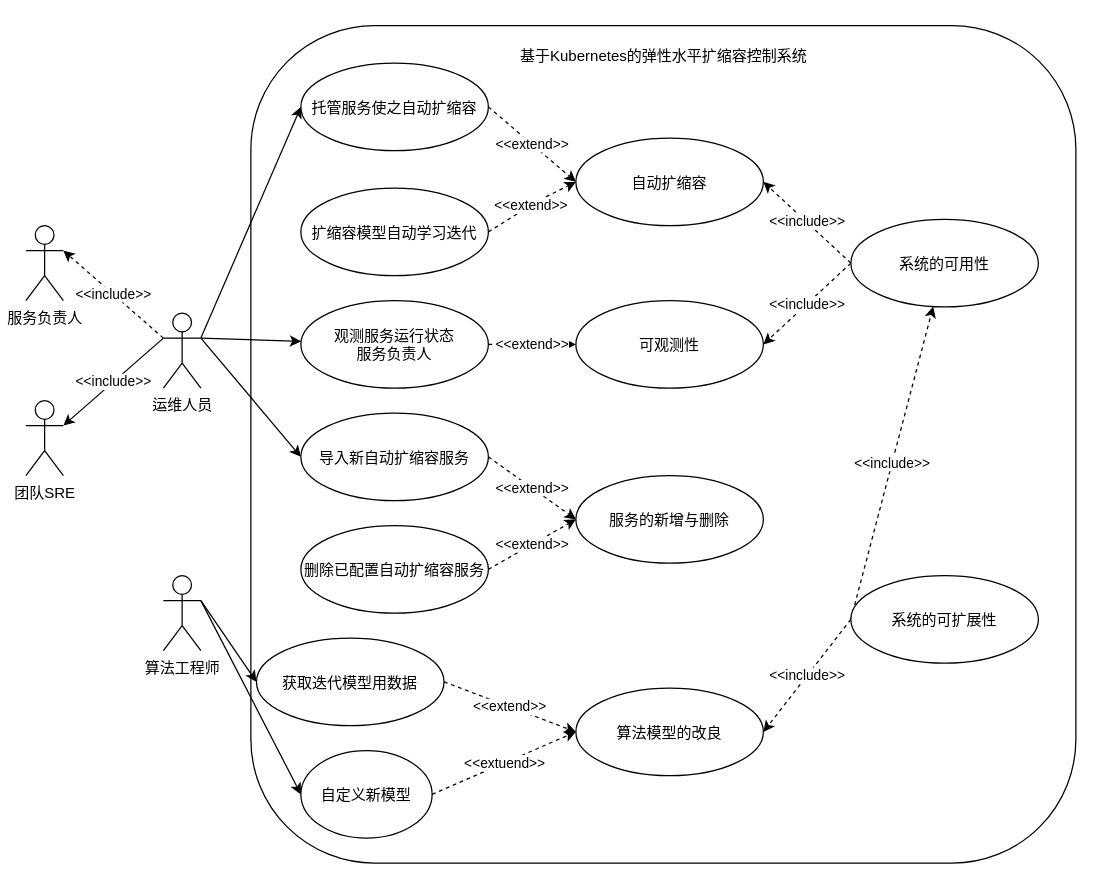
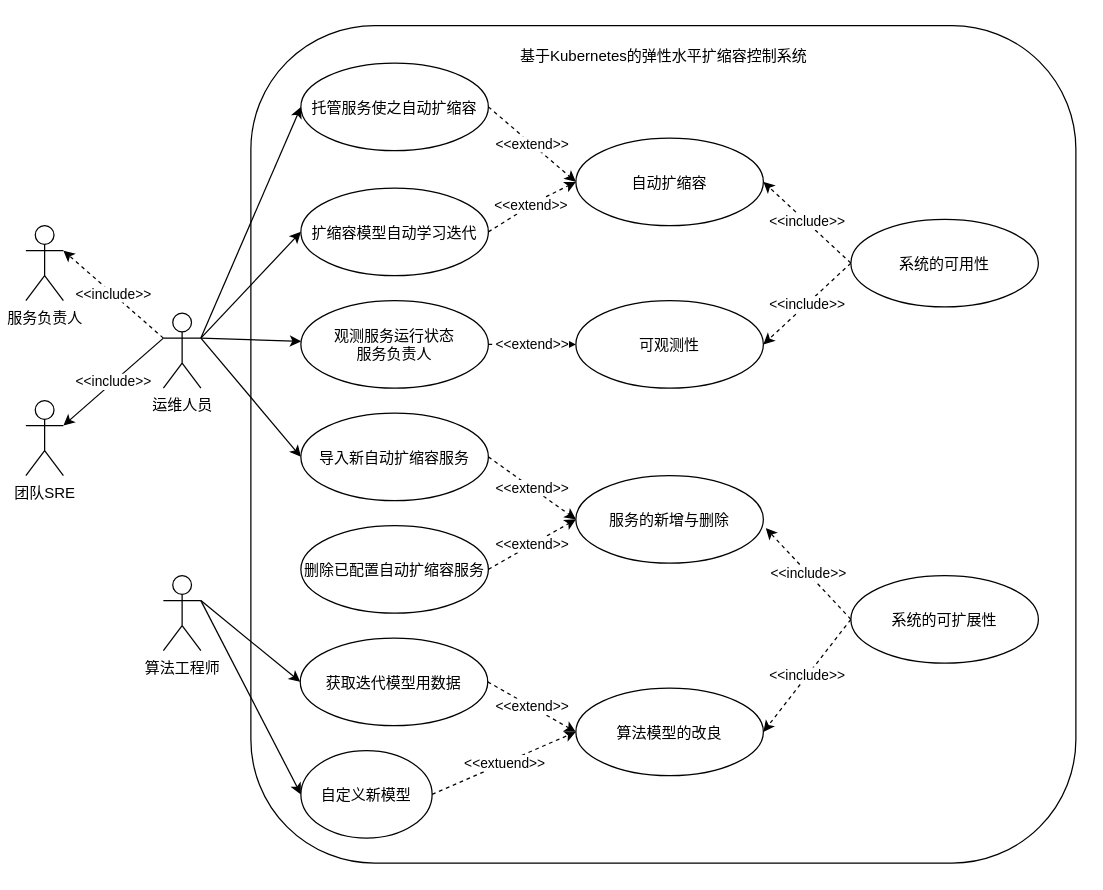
  <mxCell id="0" />
  <mxCell id="1" parent="0" />
  <mxCell id="2" value="" style="rounded=1;whiteSpace=wrap;html=1;fillColor=none;movable=1;resizable=1;rotatable=1;deletable=1;editable=1;connectable=1;" vertex="1" parent="1"><mxGeometry x="200" y="20" width="660" height="670" as="geometry" /></mxCell>
  <mxCell id="3" value="&amp;lt;&amp;lt;include&amp;gt;&amp;gt;" style="edgeStyle=none;html=1;exitX=0;exitY=0.333;exitDx=0;exitDy=0;exitPerimeter=0;entryX=1;entryY=0.333;entryDx=0;entryDy=0;entryPerimeter=0;dashed=1;" edge="1" parent="1" source="9" target="10"><mxGeometry relative="1" as="geometry" /></mxCell>
  <mxCell id="4" value="&amp;lt;&amp;lt;include&amp;gt;&amp;gt;" style="edgeStyle=none;html=1;exitX=0;exitY=0.333;exitDx=0;exitDy=0;exitPerimeter=0;entryX=1;entryY=0.333;entryDx=0;entryDy=0;entryPerimeter=0;dashed=0;" edge="1" parent="1" source="9" target="19"><mxGeometry relative="1" as="geometry" /></mxCell>
  <mxCell id="5" style="edgeStyle=none;html=1;exitX=1;exitY=0.333;exitDx=0;exitDy=0;exitPerimeter=0;entryX=0;entryY=0.5;entryDx=0;entryDy=0;" edge="1" parent="1" source="9" target="15"><mxGeometry relative="1" as="geometry" /></mxCell>
+ <mxCell id="6" style="edgeStyle=none;html=1;exitX=1;exitY=0.333;exitDx=0;exitDy=0;exitPerimeter=0;entryX=0;entryY=0.5;entryDx=0;entryDy=0;" edge="1" parent="1" source="9" target="29"><mxGeometry relative="1" as="geometry" /></mxCell>
  <mxCell id="7" style="edgeStyle=none;html=1;exitX=1;exitY=0.333;exitDx=0;exitDy=0;exitPerimeter=0;" edge="1" parent="1" source="9" target="33"><mxGeometry relative="1" as="geometry" /></mxCell>
  <mxCell id="8" style="edgeStyle=none;html=1;exitX=1;exitY=0.333;exitDx=0;exitDy=0;exitPerimeter=0;entryX=0;entryY=0.5;entryDx=0;entryDy=0;" edge="1" parent="1" source="9" target="14"><mxGeometry relative="1" as="geometry" /></mxCell>
  <mxCell id="9" value="运维人员" style="shape=umlActor;verticalLabelPosition=bottom;verticalAlign=top;html=1;" vertex="1" parent="1"><mxGeometry x="130" y="250" width="30" height="60" as="geometry" /></mxCell>
  <mxCell id="10" value="服务负责人" style="shape=umlActor;verticalLabelPosition=bottom;verticalAlign=top;html=1;" vertex="1" parent="1"><mxGeometry x="20" y="180" width="30" height="60" as="geometry" /></mxCell>
  <mxCell id="11" style="edgeStyle=none;html=1;exitX=1;exitY=0.333;exitDx=0;exitDy=0;exitPerimeter=0;entryX=0;entryY=0.5;entryDx=0;entryDy=0;" edge="1" parent="1" source="13" target="17"><mxGeometry relative="1" as="geometry" /></mxCell>
  <mxCell id="12" style="edgeStyle=none;html=1;exitX=1;exitY=0.333;exitDx=0;exitDy=0;exitPerimeter=0;entryX=0;entryY=0.5;entryDx=0;entryDy=0;" edge="1" parent="1" source="13" target="18"><mxGeometry relative="1" as="geometry" /></mxCell>
  <mxCell id="13" value="算法工程师" style="shape=umlActor;verticalLabelPosition=bottom;verticalAlign=top;html=1;" vertex="1" parent="1"><mxGeometry x="130" y="460" width="30" height="60" as="geometry" /></mxCell>
  <mxCell id="14" value="导入新自动扩缩容服务" style="ellipse;" vertex="1" parent="1"><mxGeometry x="240" y="330" width="150" height="70" as="geometry" /></mxCell>
  <mxCell id="15" value="托管服务使之自动扩缩容" style="ellipse;" vertex="1" parent="1"><mxGeometry x="240" y="50" width="150" height="70" as="geometry" /></mxCell>
  <mxCell id="16" value="删除已配置自动扩缩容服务" style="ellipse;" vertex="1" parent="1"><mxGeometry x="240" y="420" width="150" height="70" as="geometry" /></mxCell>
- <mxCell id="17" value="获取迭代模型用数据" style="ellipse;" vertex="1" parent="1"><mxGeometry x="204.5" y="510" width="150" height="70" as="geometry" /></mxCell>
+ <mxCell id="17" value="获取迭代模型用数据" style="ellipse;" vertex="1" parent="1"><mxGeometry x="239.5" y="510" width="150" height="70" as="geometry" /></mxCell>
  <mxCell id="18" value="自定义新模型" style="ellipse;" vertex="1" parent="1"><mxGeometry x="240" y="600" width="105" height="70" as="geometry" /></mxCell>
  <mxCell id="19" value="团队SRE" style="shape=umlActor;verticalLabelPosition=bottom;verticalAlign=top;html=1;" vertex="1" parent="1"><mxGeometry x="20" y="320" width="30" height="60" as="geometry" /></mxCell>
- <mxCell id="20" value="&amp;lt;&amp;lt;include&amp;gt;&amp;gt;" style="edgeStyle=none;html=1;exitX=0;exitY=0.5;exitDx=0;exitDy=0;dashed=1;" edge="1" parent="1" source="22" target="32"><mxGeometry relative="1" as="geometry" /></mxCell>
+ <mxCell id="20" value="&amp;lt;&amp;lt;include&amp;gt;&amp;gt;" style="edgeStyle=none;html=1;exitX=0;exitY=0.5;exitDx=0;exitDy=0;entryX=1.013;entryY=0.6;entryDx=0;entryDy=0;entryPerimeter=0;dashed=1;" edge="1" parent="1" source="22" target="25"><mxGeometry relative="1" as="geometry" /></mxCell>
  <mxCell id="21" value="&amp;lt;&amp;lt;include&amp;gt;&amp;gt;" style="edgeStyle=none;html=1;exitX=0;exitY=0.5;exitDx=0;exitDy=0;entryX=1;entryY=0.5;entryDx=0;entryDy=0;dashed=1;" edge="1" parent="1" source="22" target="28"><mxGeometry relative="1" as="geometry" /></mxCell>
  <mxCell id="22" value="系统的可扩展性" style="ellipse;" vertex="1" parent="1"><mxGeometry x="680" y="460" width="150" height="70" as="geometry" /></mxCell>
  <mxCell id="23" value="&amp;lt;&amp;lt;extend&amp;gt;&amp;gt;" style="edgeStyle=none;html=1;exitX=1;exitY=0.5;exitDx=0;exitDy=0;entryX=0;entryY=0.5;entryDx=0;entryDy=0;dashed=1;" edge="1" parent="1" source="14" target="25"><mxGeometry x="-0.0" relative="1" as="geometry"><mxPoint as="offset" /></mxGeometry></mxCell>
  <mxCell id="24" value="&amp;lt;&amp;lt;extend&amp;gt;&amp;gt;" style="edgeStyle=none;html=1;exitX=1;exitY=0.5;exitDx=0;exitDy=0;entryX=0;entryY=0.5;entryDx=0;entryDy=0;dashed=1;" edge="1" parent="1" source="16" target="25"><mxGeometry x="-0.008" relative="1" as="geometry"><mxPoint as="offset" /></mxGeometry></mxCell>
  <mxCell id="25" value="服务的新增与删除" style="ellipse;" vertex="1" parent="1"><mxGeometry x="460" y="380" width="150" height="70" as="geometry" /></mxCell>
  <mxCell id="26" value="&amp;lt;&amp;lt;extend&amp;gt;&amp;gt;" style="edgeStyle=none;html=1;exitX=1;exitY=0.5;exitDx=0;exitDy=0;entryX=0;entryY=0.5;entryDx=0;entryDy=0;dashed=1;" edge="1" parent="1" source="17" target="28"><mxGeometry relative="1" as="geometry" /></mxCell>
  <mxCell id="27" value="&amp;lt;&amp;lt;extuend&amp;gt;&amp;gt;" style="edgeStyle=none;html=1;exitX=1;exitY=0.5;exitDx=0;exitDy=0;entryX=0;entryY=0.5;entryDx=0;entryDy=0;dashed=1;" edge="1" parent="1" source="18" target="28"><mxGeometry x="-0.0" relative="1" as="geometry"><mxPoint as="offset" /></mxGeometry></mxCell>
  <mxCell id="28" value="算法模型的改良" style="ellipse;" vertex="1" parent="1"><mxGeometry x="460" y="550" width="150" height="70" as="geometry" /></mxCell>
  <mxCell id="29" value="扩缩容模型自动学习迭代" style="ellipse;" vertex="1" parent="1"><mxGeometry x="240" y="150" width="150" height="70" as="geometry" /></mxCell>
  <mxCell id="30" value="&amp;lt;&amp;lt;include&amp;gt;&amp;gt;" style="edgeStyle=none;html=1;exitX=0;exitY=0.5;exitDx=0;exitDy=0;entryX=1;entryY=0.5;entryDx=0;entryDy=0;dashed=1;" edge="1" parent="1" source="32" target="38"><mxGeometry relative="1" as="geometry" /></mxCell>
  <mxCell id="31" value="&amp;lt;&amp;lt;include&amp;gt;&amp;gt;" style="edgeStyle=none;html=1;exitX=0;exitY=0.5;exitDx=0;exitDy=0;entryX=1;entryY=0.5;entryDx=0;entryDy=0;dashed=1;" edge="1" parent="1" source="32" target="35"><mxGeometry x="0.005" relative="1" as="geometry"><mxPoint as="offset" /></mxGeometry></mxCell>
  <mxCell id="32" value="系统的可用性" style="ellipse;" vertex="1" parent="1"><mxGeometry x="680" y="175" width="150" height="70" as="geometry" /></mxCell>
  <mxCell id="33" value="观测服务运行状态&#10;服务负责人" style="ellipse;" vertex="1" parent="1"><mxGeometry x="240" y="240" width="150" height="70" as="geometry" /></mxCell>
  <mxCell id="34" value="&amp;lt;&amp;lt;extend&amp;gt;&amp;gt;" style="edgeStyle=none;html=1;dashed=1;entryX=0;entryY=0.5;entryDx=0;entryDy=0;" edge="1" parent="1" source="33" target="35"><mxGeometry relative="1" as="geometry" /></mxCell>
  <mxCell id="35" value="可观测性" style="ellipse;" vertex="1" parent="1"><mxGeometry x="460" y="240" width="150" height="70" as="geometry" /></mxCell>
  <mxCell id="36" value="&amp;lt;&amp;lt;extend&amp;gt;&amp;gt;" style="edgeStyle=none;html=1;exitX=1;exitY=0.5;exitDx=0;exitDy=0;entryX=0;entryY=0.5;entryDx=0;entryDy=0;dashed=1;" edge="1" parent="1" source="15" target="38"><mxGeometry x="-0.0" relative="1" as="geometry"><Array as="points" /><mxPoint as="offset" /></mxGeometry></mxCell>
  <mxCell id="37" value="&amp;lt;&amp;lt;extend&amp;gt;&amp;gt;" style="edgeStyle=none;html=1;exitX=1;exitY=0.5;exitDx=0;exitDy=0;entryX=0;entryY=0.5;entryDx=0;entryDy=0;dashed=1;" edge="1" parent="1" source="29" target="38"><mxGeometry x="-0.009" relative="1" as="geometry"><Array as="points"><mxPoint x="430" y="160" /></Array><mxPoint as="offset" /></mxGeometry></mxCell>
  <mxCell id="38" value="自动扩缩容" style="ellipse;" vertex="1" parent="1"><mxGeometry x="460" y="110" width="150" height="70" as="geometry" /></mxCell>
  <mxCell id="39" value="基于Kubernetes的弹性水平扩缩容控制系统" style="text;html=1;align=center;verticalAlign=middle;resizable=0;points=[];autosize=1;strokeColor=none;fillColor=none;" vertex="1" parent="1"><mxGeometry x="405" y="30" width="250" height="30" as="geometry" /></mxCell>
